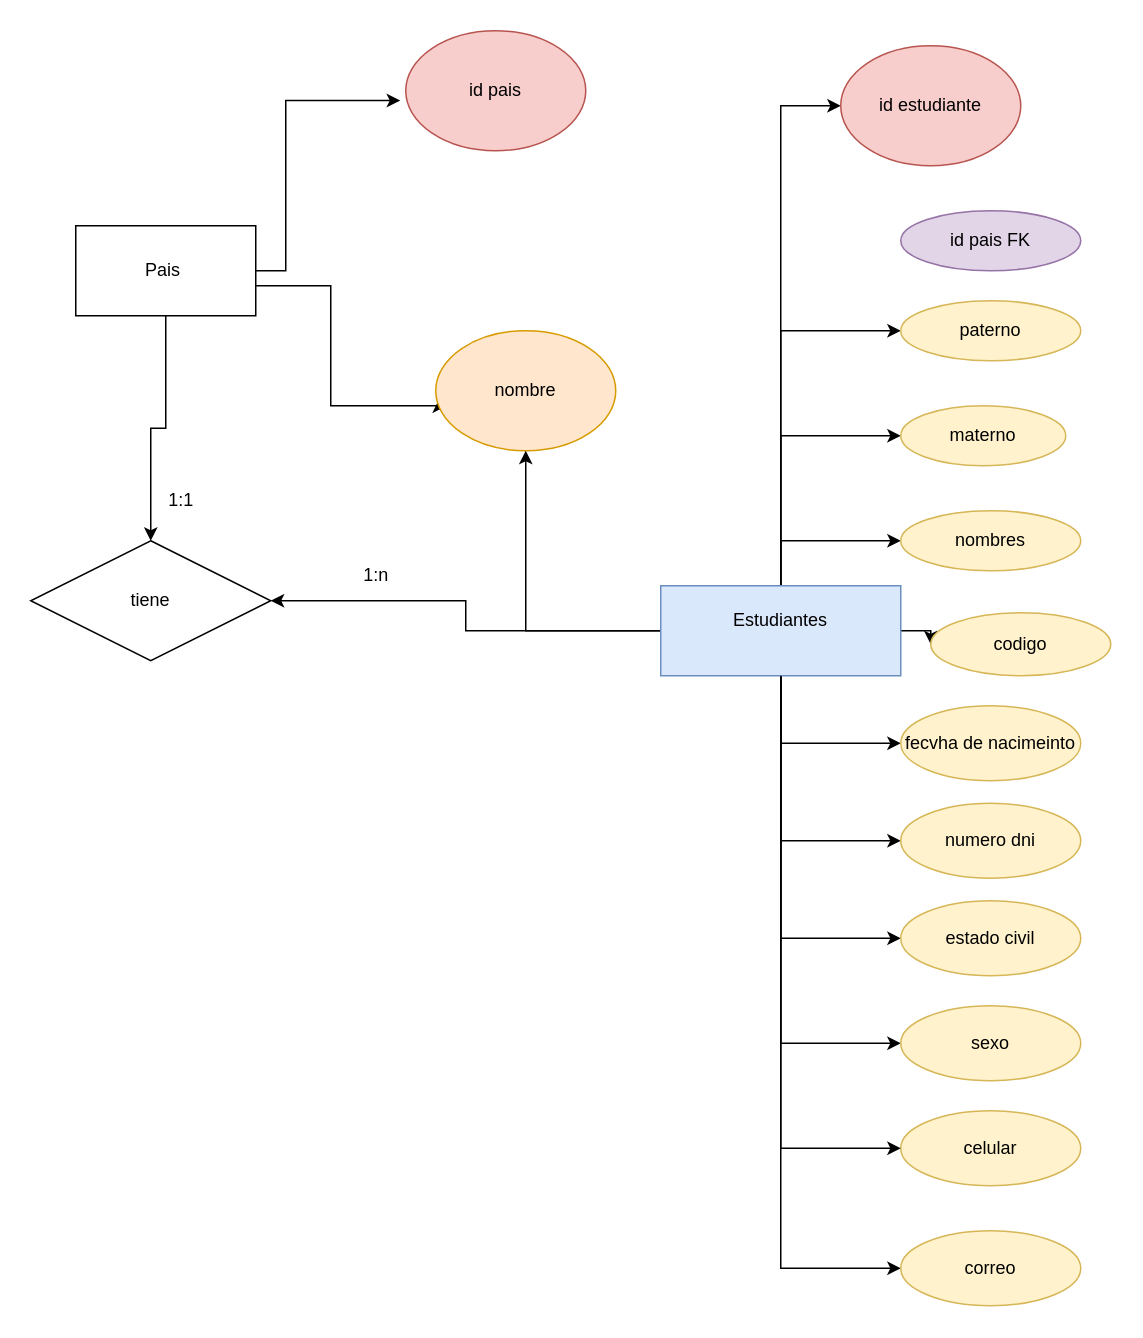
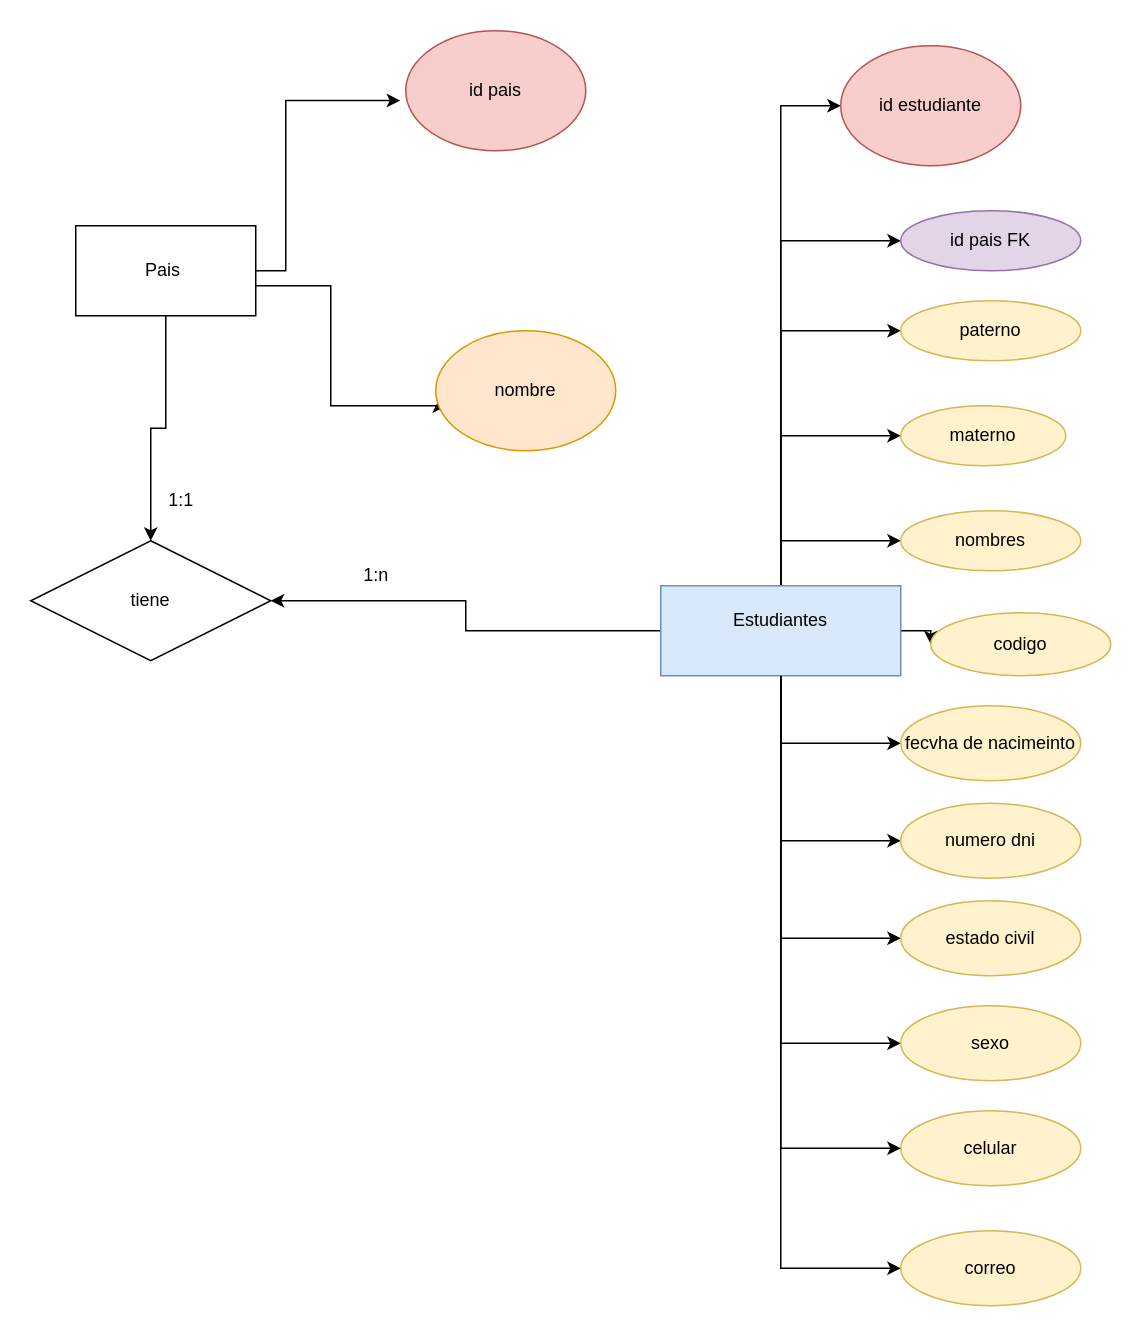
  <mxCell id="0" />
  <mxCell id="1" parent="0" />
  <mxCell id="2" value="id pais" style="ellipse;whiteSpace=wrap;html=1;fillColor=#f8cecc;strokeColor=#b85450;" parent="1" vertex="1"><mxGeometry x="270" y="20" width="120" height="80" as="geometry" /></mxCell>
  <mxCell id="3" style="edgeStyle=orthogonalEdgeStyle;rounded=0;orthogonalLoop=1;jettySize=auto;html=1;entryX=-0.031;entryY=0.581;entryDx=0;entryDy=0;entryPerimeter=0;" edge="1" parent="1" source="6" target="2"><mxGeometry relative="1" as="geometry"><mxPoint x="240" y="50" as="targetPoint" /><Array as="points"><mxPoint x="190" y="180" /><mxPoint x="190" y="67" /></Array></mxGeometry></mxCell>
  <mxCell id="4" style="edgeStyle=orthogonalEdgeStyle;rounded=0;orthogonalLoop=1;jettySize=auto;html=1;entryX=0.018;entryY=0.571;entryDx=0;entryDy=0;entryPerimeter=0;" edge="1" parent="1" source="6" target="7"><mxGeometry relative="1" as="geometry"><mxPoint x="280" y="270" as="targetPoint" /><Array as="points"><mxPoint x="220" y="190" /><mxPoint x="220" y="270" /><mxPoint x="292" y="270" /></Array></mxGeometry></mxCell>
  <mxCell id="5" style="edgeStyle=orthogonalEdgeStyle;rounded=0;orthogonalLoop=1;jettySize=auto;html=1;entryX=0.5;entryY=0;entryDx=0;entryDy=0;" edge="1" parent="1" source="6" target="21"><mxGeometry relative="1" as="geometry" /></mxCell>
  <mxCell id="6" value="Pais&amp;nbsp;" style="rounded=0;whiteSpace=wrap;html=1;" vertex="1" parent="1"><mxGeometry x="50" y="150" width="120" height="60" as="geometry" /></mxCell>
  <mxCell id="7" value="nombre" style="ellipse;whiteSpace=wrap;html=1;fillColor=#ffe6cc;strokeColor=#d79b00;" vertex="1" parent="1"><mxGeometry x="290" y="220" width="120" height="80" as="geometry" /></mxCell>
  <mxCell id="8" style="edgeStyle=orthogonalEdgeStyle;rounded=0;orthogonalLoop=1;jettySize=auto;html=1;entryX=1;entryY=0.5;entryDx=0;entryDy=0;" edge="1" parent="1" source="20" target="21"><mxGeometry relative="1" as="geometry" /></mxCell>
  <mxCell id="9" style="edgeStyle=orthogonalEdgeStyle;rounded=0;orthogonalLoop=1;jettySize=auto;html=1;entryX=0;entryY=0.5;entryDx=0;entryDy=0;" edge="1" parent="1" source="20" target="26"><mxGeometry relative="1" as="geometry" /></mxCell>
  <mxCell id="10" style="edgeStyle=orthogonalEdgeStyle;rounded=0;orthogonalLoop=1;jettySize=auto;html=1;entryX=0;entryY=0.5;entryDx=0;entryDy=0;" edge="1" parent="1" source="20" target="28"><mxGeometry relative="1" as="geometry" /></mxCell>
  <mxCell id="11" style="edgeStyle=orthogonalEdgeStyle;rounded=0;orthogonalLoop=1;jettySize=auto;html=1;entryX=0;entryY=0.5;entryDx=0;entryDy=0;" edge="1" parent="1" source="20" target="29"><mxGeometry relative="1" as="geometry" /></mxCell>
  <mxCell id="12" style="edgeStyle=orthogonalEdgeStyle;rounded=0;orthogonalLoop=1;jettySize=auto;html=1;entryX=0;entryY=0.5;entryDx=0;entryDy=0;" edge="1" parent="1" source="20" target="27"><mxGeometry relative="1" as="geometry" /></mxCell>
  <mxCell id="13" style="edgeStyle=orthogonalEdgeStyle;rounded=0;orthogonalLoop=1;jettySize=auto;html=1;entryX=0;entryY=0.5;entryDx=0;entryDy=0;" edge="1" parent="1" source="20" target="24"><mxGeometry relative="1" as="geometry" /></mxCell>
  <mxCell id="14" style="edgeStyle=orthogonalEdgeStyle;rounded=0;orthogonalLoop=1;jettySize=auto;html=1;entryX=0;entryY=0.5;entryDx=0;entryDy=0;" edge="1" parent="1" source="20" target="30"><mxGeometry relative="1" as="geometry" /></mxCell>
  <mxCell id="15" style="edgeStyle=orthogonalEdgeStyle;rounded=0;orthogonalLoop=1;jettySize=auto;html=1;entryX=0;entryY=0.5;entryDx=0;entryDy=0;" edge="1" parent="1" source="20" target="32"><mxGeometry relative="1" as="geometry" /></mxCell>
  <mxCell id="16" style="edgeStyle=orthogonalEdgeStyle;rounded=0;orthogonalLoop=1;jettySize=auto;html=1;entryX=0;entryY=0.5;entryDx=0;entryDy=0;" edge="1" parent="1" source="20" target="31"><mxGeometry relative="1" as="geometry" /></mxCell>
  <mxCell id="17" style="edgeStyle=orthogonalEdgeStyle;rounded=0;orthogonalLoop=1;jettySize=auto;html=1;entryX=0;entryY=0.5;entryDx=0;entryDy=0;" edge="1" parent="1" source="20" target="33"><mxGeometry relative="1" as="geometry" /></mxCell>
  <mxCell id="18" style="edgeStyle=orthogonalEdgeStyle;rounded=0;orthogonalLoop=1;jettySize=auto;html=1;entryX=0;entryY=0.5;entryDx=0;entryDy=0;" edge="1" parent="1" source="20" target="23"><mxGeometry relative="1" as="geometry" /></mxCell>
- <mxCell id="19" style="edgeStyle=orthogonalEdgeStyle;rounded=0;orthogonalLoop=1;jettySize=auto;html=1;" edge="1" parent="1" source="20" target="7"><mxGeometry relative="1" as="geometry"><mxPoint x="510" y="160" as="targetPoint" /></mxGeometry></mxCell>
+ <mxCell id="19" style="edgeStyle=orthogonalEdgeStyle;rounded=0;orthogonalLoop=1;jettySize=auto;html=1;entryX=0;entryY=0.5;entryDx=0;entryDy=0;" edge="1" parent="1" source="20" target="35"><mxGeometry relative="1" as="geometry"><mxPoint x="510" y="160" as="targetPoint" /></mxGeometry></mxCell>
  <mxCell id="20" value="Estudiantes&lt;div&gt;&lt;br&gt;&lt;/div&gt;" style="rounded=0;whiteSpace=wrap;html=1;fillColor=#dae8fc;strokeColor=#6c8ebf;" vertex="1" parent="1"><mxGeometry x="440" y="390" width="160" height="60" as="geometry" /></mxCell>
  <mxCell id="21" value="tiene" style="rhombus;whiteSpace=wrap;html=1;" vertex="1" parent="1"><mxGeometry x="20" y="360" width="160" height="80" as="geometry" /></mxCell>
  <mxCell id="22" value="1:n" style="text;html=1;align=center;verticalAlign=middle;resizable=0;points=[];autosize=1;strokeColor=none;fillColor=none;" vertex="1" parent="1"><mxGeometry x="230" y="368" width="40" height="30" as="geometry" /></mxCell>
  <mxCell id="23" value="id estudiante" style="ellipse;whiteSpace=wrap;html=1;fillColor=#f8cecc;strokeColor=#b85450;" vertex="1" parent="1"><mxGeometry x="560" y="30" width="120" height="80" as="geometry" /></mxCell>
  <mxCell id="24" value="fecvha de nacimeinto" style="ellipse;whiteSpace=wrap;html=1;fillColor=#fff2cc;strokeColor=#d6b656;" vertex="1" parent="1"><mxGeometry x="600" y="470" width="120" height="50" as="geometry" /></mxCell>
  <mxCell id="25" value="celular" style="ellipse;whiteSpace=wrap;html=1;fillColor=#fff2cc;strokeColor=#d6b656;" vertex="1" parent="1"><mxGeometry x="600" y="740" width="120" height="50" as="geometry" /></mxCell>
  <mxCell id="26" value="paterno" style="ellipse;whiteSpace=wrap;html=1;fillColor=#fff2cc;strokeColor=#d6b656;" vertex="1" parent="1"><mxGeometry x="600" y="200" width="120" height="40" as="geometry" /></mxCell>
  <mxCell id="27" value="codigo" style="ellipse;whiteSpace=wrap;html=1;fillColor=#fff2cc;strokeColor=#d6b656;" vertex="1" parent="1"><mxGeometry x="620" y="408" width="120" height="42" as="geometry" /></mxCell>
  <mxCell id="28" value="materno" style="ellipse;whiteSpace=wrap;html=1;fillColor=#fff2cc;strokeColor=#d6b656;" vertex="1" parent="1"><mxGeometry x="600" y="270" width="110" height="40" as="geometry" /></mxCell>
  <mxCell id="29" value="nombres" style="ellipse;whiteSpace=wrap;html=1;fillColor=#fff2cc;strokeColor=#d6b656;" vertex="1" parent="1"><mxGeometry x="600" y="340" width="120" height="40" as="geometry" /></mxCell>
  <mxCell id="30" value="numero dni" style="ellipse;whiteSpace=wrap;html=1;fillColor=#fff2cc;strokeColor=#d6b656;" vertex="1" parent="1"><mxGeometry x="600" y="535" width="120" height="50" as="geometry" /></mxCell>
  <mxCell id="31" value="sexo" style="ellipse;whiteSpace=wrap;html=1;fillColor=#fff2cc;strokeColor=#d6b656;" vertex="1" parent="1"><mxGeometry x="600" y="670" width="120" height="50" as="geometry" /></mxCell>
  <mxCell id="32" value="estado civil" style="ellipse;whiteSpace=wrap;html=1;fillColor=#fff2cc;strokeColor=#d6b656;" vertex="1" parent="1"><mxGeometry x="600" y="600" width="120" height="50" as="geometry" /></mxCell>
  <mxCell id="33" value="correo" style="ellipse;whiteSpace=wrap;html=1;fillColor=#fff2cc;strokeColor=#d6b656;" vertex="1" parent="1"><mxGeometry x="600" y="820" width="120" height="50" as="geometry" /></mxCell>
  <mxCell id="34" style="edgeStyle=orthogonalEdgeStyle;rounded=0;orthogonalLoop=1;jettySize=auto;html=1;entryX=0;entryY=0.5;entryDx=0;entryDy=0;" edge="1" parent="1" source="20" target="25"><mxGeometry relative="1" as="geometry" /></mxCell>
  <mxCell id="35" value="id pais FK" style="ellipse;whiteSpace=wrap;html=1;fillColor=#e1d5e7;strokeColor=#9673a6;" vertex="1" parent="1"><mxGeometry x="600" y="140" width="120" height="40" as="geometry" /></mxCell>
  <mxCell id="36" value="1:1" style="text;html=1;align=center;verticalAlign=middle;resizable=0;points=[];autosize=1;strokeColor=none;fillColor=none;" vertex="1" parent="1"><mxGeometry x="100" y="318" width="40" height="30" as="geometry" /></mxCell>
